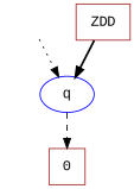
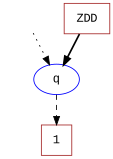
  digraph {
    fontname="Liberation Mono"
    ordering=out
    node [fontname="Liberation Mono" color=brown]
    edge [fontname="Liberation Mono"]
    a [style=invisible color=""]
    q [color=blue]
-   0 [shape=square]
+   0 [shape=square label=1]
    ZDD [shape=rectangle]
    a -> q [style=dotted]
    q -> 0 [style=dashed]
    ZDD -> q [style=bold]
  }
